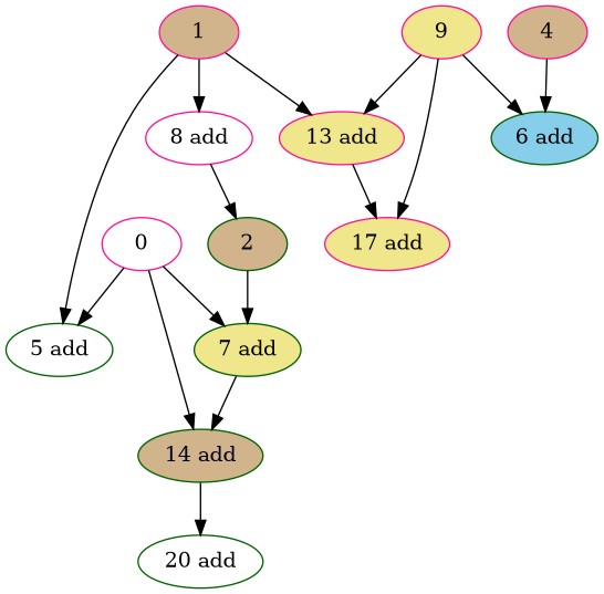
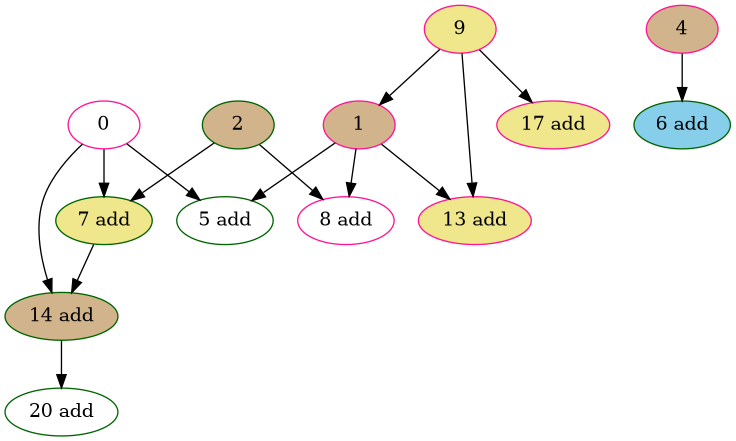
  digraph {
    node [color=deeppink fillcolor=white opcode=add style=filled type=Int64]
    n1 [label=0 opcode=const value=0]
    n2 [color=darkgreen label="5 add" value=5]
    n3 [color=darkgreen fillcolor=khaki label="7 add" value=7]
    n4 [color=darkgreen fillcolor=tan label="14 add" value=14]
    n5 [fillcolor=tan label=1 opcode=const value=1]
    n6 [label="8 add" value=8]
    n7 [fillcolor=khaki label="13 add" value=13]
    n8 [color=darkgreen fillcolor=tan label=2 opcode=const value=2]
    n9 [fillcolor=khaki label=9 opcode=const value=3]
    n10 [color=darkgreen fillcolor=skyblue label="6 add" value=6]
    n11 [fillcolor=khaki label="17 add" value=17]
    n12 [fillcolor=tan label=4 opcode=const value=4]
    n13 [color=darkgreen label="20 add" value=20]
    n1 -> n2
    n1 -> n3
    n1 -> n4
    n3 -> n4
    n4 -> n13
    n5 -> n2
    n5 -> n6
    n5 -> n7
-   n7 -> n11
    n8 -> n3
-   n6 -> n8
+   n8 -> n6
    n9 -> n7
-   n9 -> n10
+   n9 -> n5
    n9 -> n11
    n12 -> n10
  }
